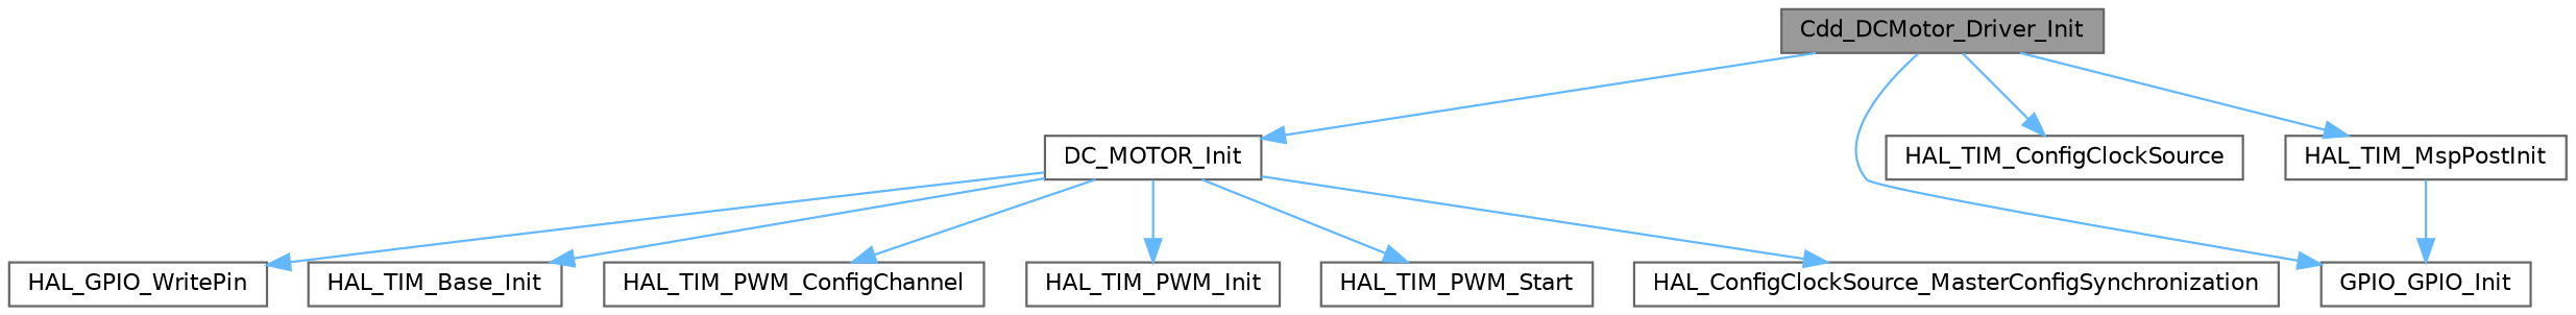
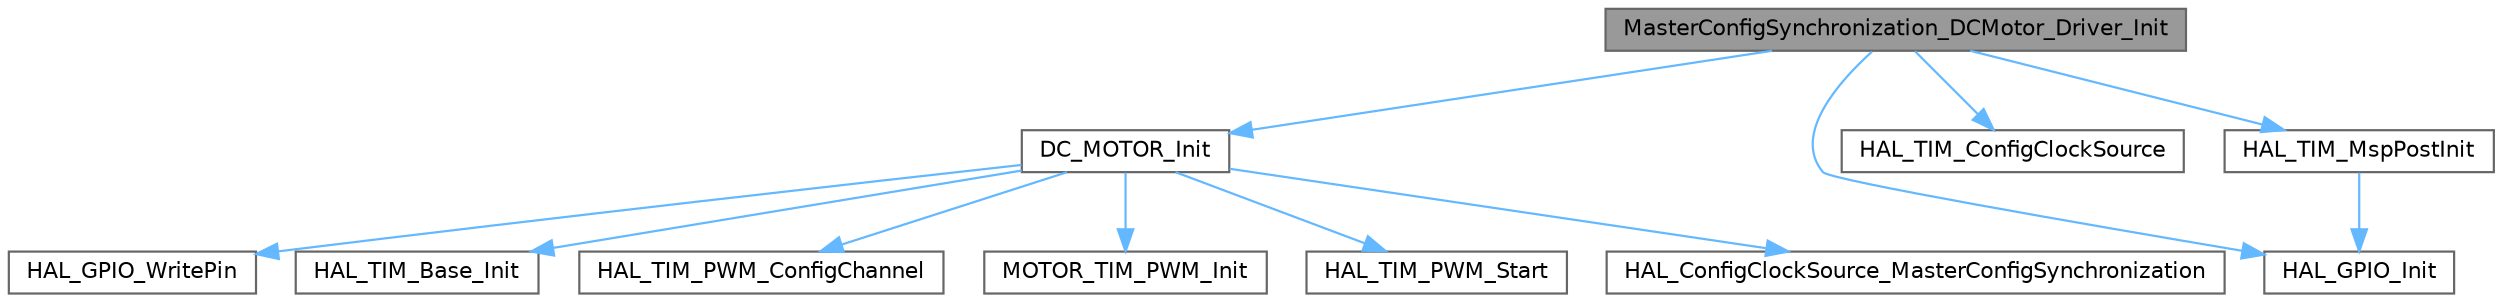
  digraph {
    rankdir=TB
    node [color=grey40 fillcolor=white fontname=Helvetica fontsize=10 shape=box style=filled]
    edge [color=steelblue1 fontname=Helvetica fontsize=10 labelfontname=Helvetica labelfontsize=10 style=solid]
-   n1 [color=gray40 fillcolor=grey60 fontcolor=black height=0.2 label=Cdd_DCMotor_Driver_Init width=0.4]
+   n1 [color=gray40 fillcolor=grey60 fontcolor=black height=0.2 label=MasterConfigSynchronization_DCMotor_Driver_Init width=0.4]
    n2 [height=0.2 label=DC_MOTOR_Init width=0.4]
-   n3 [height=0.2 label=GPIO_GPIO_Init width=0.4]
+   n3 [height=0.2 label=HAL_GPIO_Init width=0.4]
    n4 [height=0.2 label=HAL_TIM_ConfigClockSource width=0.4]
    n5 [height=0.2 label=HAL_TIM_MspPostInit width=0.4]
    n6 [height=0.2 label=HAL_GPIO_WritePin width=0.4]
    n7 [height=0.2 label=HAL_TIM_Base_Init width=0.4]
    n8 [height=0.2 label=HAL_TIM_PWM_ConfigChannel width=0.4]
-   n9 [height=0.2 label=HAL_TIM_PWM_Init width=0.4]
+   n9 [height=0.2 label=MOTOR_TIM_PWM_Init width=0.4]
    n10 [height=0.2 label=HAL_TIM_PWM_Start width=0.4]
    n11 [height=0.2 label=HAL_ConfigClockSource_MasterConfigSynchronization width=0.4]
    n1 -> n2
    n1 -> n3
    n1 -> n4
    n1 -> n5
    n2 -> n6
    n2 -> n7
    n2 -> n8
    n2 -> n9
    n2 -> n10
    n2 -> n11
    n5 -> n3
  }
